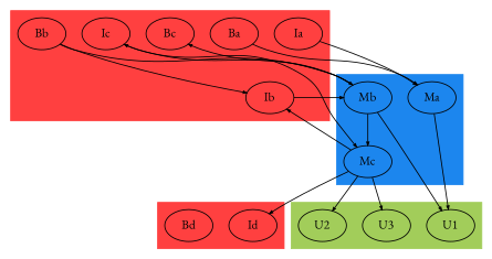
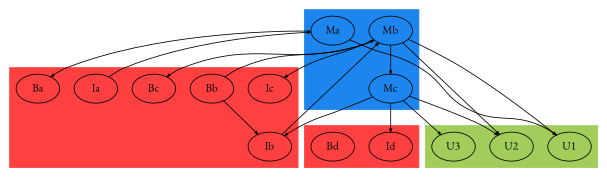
  digraph {
    fontname="EB Garamond"
    node [fontname="EB Garamond"]
    edge [arrowsize=.4 fontname="EB Garamond"]
    Ma
    Mb
    Mc
    U1
    U2
    U3
    Ia
    Ib
    Ic
    Ba
    Bb
    Bc
    Id
    Bd
    subgraph cluster_1 {
      color=dodgerblue2
      style=filled
      Ma
      Mb
      Mc
    }
    subgraph cluster_2 {
      color=darkolivegreen3
      style=filled
      U1
      U2
      U3
    }
    subgraph cluster_3 {
      color=brown1
      style=filled
      Ia
      Ib
      Ic
      Ba
      Bb
      Bc
    }
    subgraph cluster_4 {
      color=brown1
      style=filled
      Id
      Bd
    }
    Ma -> U1
    Mb -> Mc
    Mb -> U1
+   Mb -> U2
    Mb -> Ic
    Mb -> Bc
    Mc -> U2
    Mc -> U3
    Mc -> Ib
    Mc -> Id
    Ia -> Ma
    Ib -> Mb
-   Ic -> Mc
-   Ba -> Ma
+   Ma -> Ba
    Bb -> Mb
    Bb -> Ib
  }
